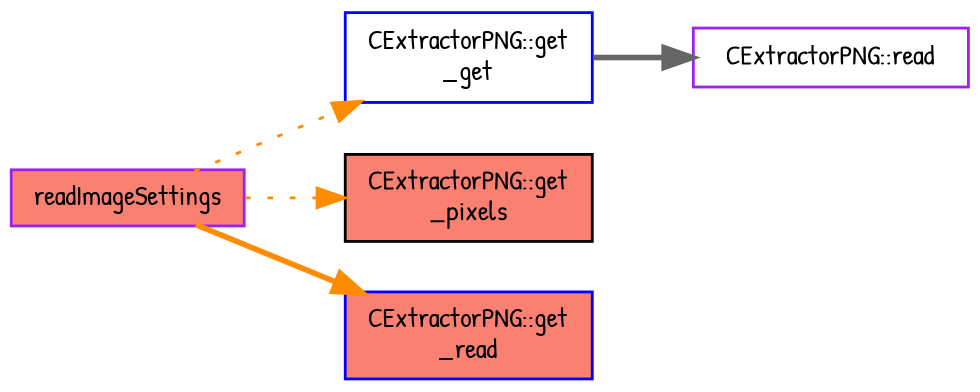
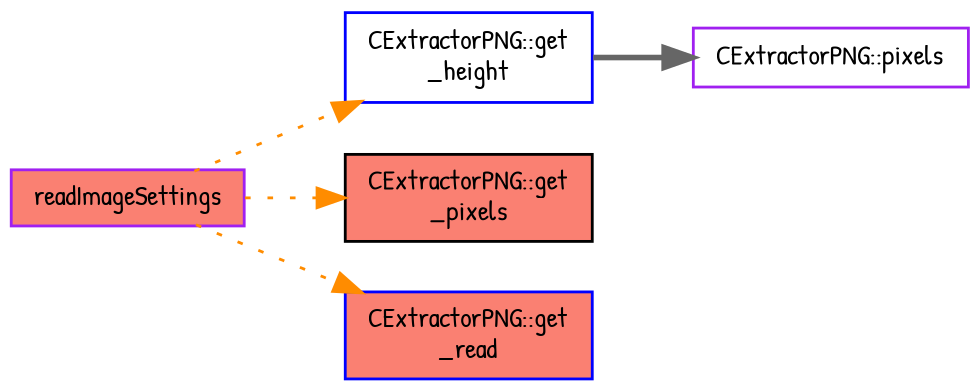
  digraph {
    fontname="Patrick Hand"
    rankdir=LR
    node [color=purple fillcolor=salmon fontname="Patrick Hand" fontsize=10 shape=record style=filled]
    edge [color=darkorange fontname="Patrick Hand" fontsize=10 labelfontname=Helvetica labelfontsize=10 style=dotted]
    n1 [fontcolor=black height=0.2 label=readImageSettings width=0.4]
-   n2 [color=blue fillcolor=white height=0.2 label="CExtractorPNG::get\l_get" width=0.4]
+   n2 [color=blue fillcolor=white height=0.2 label="CExtractorPNG::get\l_height" width=0.4]
    n3 [color=black height=0.2 label="CExtractorPNG::get\l_pixels" width=0.4]
    n4 [color=blue height=0.2 label="CExtractorPNG::get\l_read" width=0.4]
-   n5 [fillcolor=white height=0.2 label="CExtractorPNG::read" width=0.4]
+   n5 [fillcolor=white height=0.2 label="CExtractorPNG::pixels" width=0.4]
    n1 -> n2
    n1 -> n3
-   n1 -> n4 [style=bold]
+   n1 -> n4
    n2 -> n5 [color=gray40 style=bold]
  }
